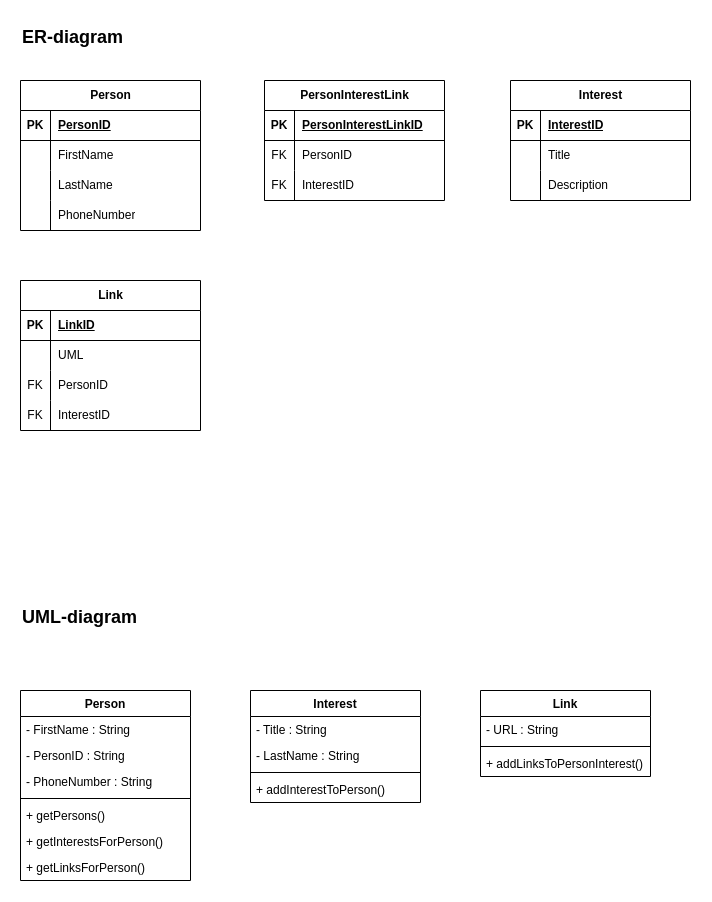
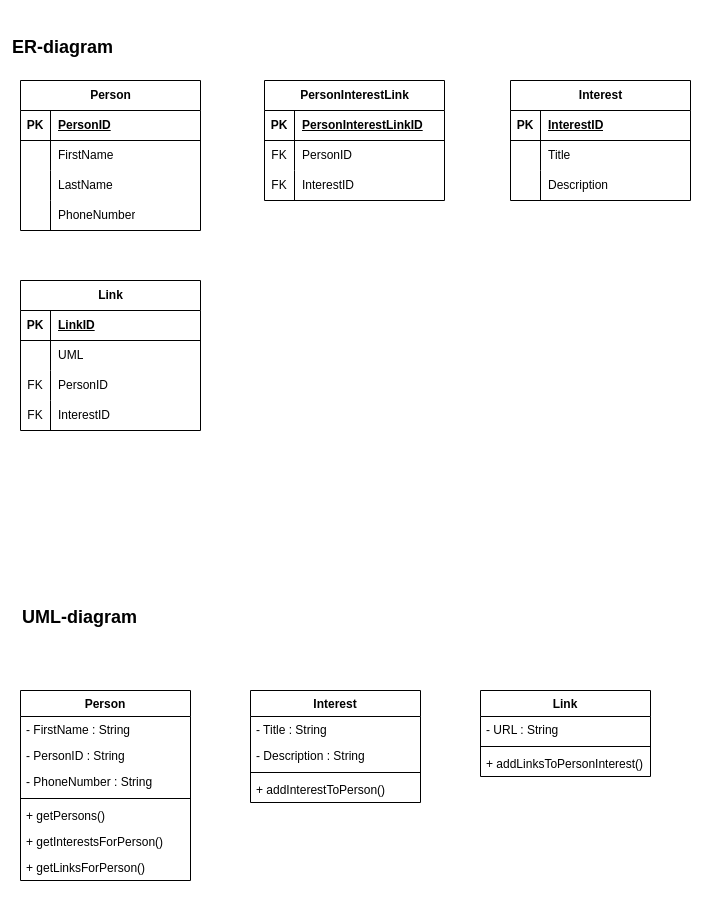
  <mxCell id="0" />
  <mxCell id="1" parent="0" />
  <mxCell id="2" value="Person" style="shape=table;startSize=30;container=1;collapsible=1;childLayout=tableLayout;fixedRows=1;rowLines=0;fontStyle=1;align=center;resizeLast=1;html=1;" vertex="1" parent="1"><mxGeometry x="20" y="80" width="180" height="150" as="geometry" /></mxCell>
  <mxCell id="3" value="" style="shape=tableRow;horizontal=0;startSize=0;swimlaneHead=0;swimlaneBody=0;fillColor=none;collapsible=0;dropTarget=0;points=[[0,0.5],[1,0.5]];portConstraint=eastwest;top=0;left=0;right=0;bottom=1;" vertex="1" parent="2"><mxGeometry y="30" width="180" height="30" as="geometry" /></mxCell>
  <mxCell id="4" value="PK" style="shape=partialRectangle;connectable=0;fillColor=none;top=0;left=0;bottom=0;right=0;fontStyle=1;overflow=hidden;whiteSpace=wrap;html=1;" vertex="1" parent="3"><mxGeometry width="30" height="30" as="geometry"><mxRectangle width="30" height="30" as="alternateBounds" /></mxGeometry></mxCell>
  <mxCell id="5" value="PersonID" style="shape=partialRectangle;connectable=0;fillColor=none;top=0;left=0;bottom=0;right=0;align=left;spacingLeft=6;fontStyle=5;overflow=hidden;whiteSpace=wrap;html=1;" vertex="1" parent="3"><mxGeometry x="30" width="150" height="30" as="geometry"><mxRectangle width="150" height="30" as="alternateBounds" /></mxGeometry></mxCell>
  <mxCell id="6" value="" style="shape=tableRow;horizontal=0;startSize=0;swimlaneHead=0;swimlaneBody=0;fillColor=none;collapsible=0;dropTarget=0;points=[[0,0.5],[1,0.5]];portConstraint=eastwest;top=0;left=0;right=0;bottom=0;" vertex="1" parent="2"><mxGeometry y="60" width="180" height="30" as="geometry" /></mxCell>
  <mxCell id="7" value="" style="shape=partialRectangle;connectable=0;fillColor=none;top=0;left=0;bottom=0;right=0;editable=1;overflow=hidden;whiteSpace=wrap;html=1;" vertex="1" parent="6"><mxGeometry width="30" height="30" as="geometry"><mxRectangle width="30" height="30" as="alternateBounds" /></mxGeometry></mxCell>
  <mxCell id="8" value="FirstName" style="shape=partialRectangle;connectable=0;fillColor=none;top=0;left=0;bottom=0;right=0;align=left;spacingLeft=6;overflow=hidden;whiteSpace=wrap;html=1;" vertex="1" parent="6"><mxGeometry x="30" width="150" height="30" as="geometry"><mxRectangle width="150" height="30" as="alternateBounds" /></mxGeometry></mxCell>
  <mxCell id="9" value="" style="shape=tableRow;horizontal=0;startSize=0;swimlaneHead=0;swimlaneBody=0;fillColor=none;collapsible=0;dropTarget=0;points=[[0,0.5],[1,0.5]];portConstraint=eastwest;top=0;left=0;right=0;bottom=0;" vertex="1" parent="2"><mxGeometry y="90" width="180" height="30" as="geometry" /></mxCell>
  <mxCell id="10" value="" style="shape=partialRectangle;connectable=0;fillColor=none;top=0;left=0;bottom=0;right=0;editable=1;overflow=hidden;whiteSpace=wrap;html=1;" vertex="1" parent="9"><mxGeometry width="30" height="30" as="geometry"><mxRectangle width="30" height="30" as="alternateBounds" /></mxGeometry></mxCell>
  <mxCell id="11" value="LastName" style="shape=partialRectangle;connectable=0;fillColor=none;top=0;left=0;bottom=0;right=0;align=left;spacingLeft=6;overflow=hidden;whiteSpace=wrap;html=1;" vertex="1" parent="9"><mxGeometry x="30" width="150" height="30" as="geometry"><mxRectangle width="150" height="30" as="alternateBounds" /></mxGeometry></mxCell>
  <mxCell id="12" value="" style="shape=tableRow;horizontal=0;startSize=0;swimlaneHead=0;swimlaneBody=0;fillColor=none;collapsible=0;dropTarget=0;points=[[0,0.5],[1,0.5]];portConstraint=eastwest;top=0;left=0;right=0;bottom=0;" vertex="1" parent="2"><mxGeometry y="120" width="180" height="30" as="geometry" /></mxCell>
  <mxCell id="13" value="" style="shape=partialRectangle;connectable=0;fillColor=none;top=0;left=0;bottom=0;right=0;editable=1;overflow=hidden;whiteSpace=wrap;html=1;" vertex="1" parent="12"><mxGeometry width="30" height="30" as="geometry"><mxRectangle width="30" height="30" as="alternateBounds" /></mxGeometry></mxCell>
  <mxCell id="14" value="PhoneNumber" style="shape=partialRectangle;connectable=0;fillColor=none;top=0;left=0;bottom=0;right=0;align=left;spacingLeft=6;overflow=hidden;whiteSpace=wrap;html=1;" vertex="1" parent="12"><mxGeometry x="30" width="150" height="30" as="geometry"><mxRectangle width="150" height="30" as="alternateBounds" /></mxGeometry></mxCell>
  <mxCell id="15" value="PersonInterestLink" style="shape=table;startSize=30;container=1;collapsible=1;childLayout=tableLayout;fixedRows=1;rowLines=0;fontStyle=1;align=center;resizeLast=1;html=1;" vertex="1" parent="1"><mxGeometry x="264" y="80" width="180" height="120" as="geometry" /></mxCell>
  <mxCell id="16" value="" style="shape=tableRow;horizontal=0;startSize=0;swimlaneHead=0;swimlaneBody=0;fillColor=none;collapsible=0;dropTarget=0;points=[[0,0.5],[1,0.5]];portConstraint=eastwest;top=0;left=0;right=0;bottom=1;" vertex="1" parent="15"><mxGeometry y="30" width="180" height="30" as="geometry" /></mxCell>
  <mxCell id="17" value="PK" style="shape=partialRectangle;connectable=0;fillColor=none;top=0;left=0;bottom=0;right=0;fontStyle=1;overflow=hidden;whiteSpace=wrap;html=1;" vertex="1" parent="16"><mxGeometry width="30" height="30" as="geometry"><mxRectangle width="30" height="30" as="alternateBounds" /></mxGeometry></mxCell>
  <mxCell id="18" value="PersonInterestLinkID" style="shape=partialRectangle;connectable=0;fillColor=none;top=0;left=0;bottom=0;right=0;align=left;spacingLeft=6;fontStyle=5;overflow=hidden;whiteSpace=wrap;html=1;" vertex="1" parent="16"><mxGeometry x="30" width="150" height="30" as="geometry"><mxRectangle width="150" height="30" as="alternateBounds" /></mxGeometry></mxCell>
  <mxCell id="19" value="" style="shape=tableRow;horizontal=0;startSize=0;swimlaneHead=0;swimlaneBody=0;fillColor=none;collapsible=0;dropTarget=0;points=[[0,0.5],[1,0.5]];portConstraint=eastwest;top=0;left=0;right=0;bottom=0;" vertex="1" parent="15"><mxGeometry y="60" width="180" height="30" as="geometry" /></mxCell>
  <mxCell id="20" value="FK" style="shape=partialRectangle;connectable=0;fillColor=none;top=0;left=0;bottom=0;right=0;editable=1;overflow=hidden;whiteSpace=wrap;html=1;" vertex="1" parent="19"><mxGeometry width="30" height="30" as="geometry"><mxRectangle width="30" height="30" as="alternateBounds" /></mxGeometry></mxCell>
  <mxCell id="21" value="PersonID" style="shape=partialRectangle;connectable=0;fillColor=none;top=0;left=0;bottom=0;right=0;align=left;spacingLeft=6;overflow=hidden;whiteSpace=wrap;html=1;" vertex="1" parent="19"><mxGeometry x="30" width="150" height="30" as="geometry"><mxRectangle width="150" height="30" as="alternateBounds" /></mxGeometry></mxCell>
  <mxCell id="22" value="" style="shape=tableRow;horizontal=0;startSize=0;swimlaneHead=0;swimlaneBody=0;fillColor=none;collapsible=0;dropTarget=0;points=[[0,0.5],[1,0.5]];portConstraint=eastwest;top=0;left=0;right=0;bottom=0;" vertex="1" parent="15"><mxGeometry y="90" width="180" height="30" as="geometry" /></mxCell>
  <mxCell id="23" value="FK" style="shape=partialRectangle;connectable=0;fillColor=none;top=0;left=0;bottom=0;right=0;editable=1;overflow=hidden;whiteSpace=wrap;html=1;" vertex="1" parent="22"><mxGeometry width="30" height="30" as="geometry"><mxRectangle width="30" height="30" as="alternateBounds" /></mxGeometry></mxCell>
  <mxCell id="24" value="InterestID" style="shape=partialRectangle;connectable=0;fillColor=none;top=0;left=0;bottom=0;right=0;align=left;spacingLeft=6;overflow=hidden;whiteSpace=wrap;html=1;" vertex="1" parent="22"><mxGeometry x="30" width="150" height="30" as="geometry"><mxRectangle width="150" height="30" as="alternateBounds" /></mxGeometry></mxCell>
  <mxCell id="25" value="Interest" style="shape=table;startSize=30;container=1;collapsible=1;childLayout=tableLayout;fixedRows=1;rowLines=0;fontStyle=1;align=center;resizeLast=1;html=1;" vertex="1" parent="1"><mxGeometry x="510" y="80" width="180" height="120" as="geometry" /></mxCell>
  <mxCell id="26" value="" style="shape=tableRow;horizontal=0;startSize=0;swimlaneHead=0;swimlaneBody=0;fillColor=none;collapsible=0;dropTarget=0;points=[[0,0.5],[1,0.5]];portConstraint=eastwest;top=0;left=0;right=0;bottom=1;" vertex="1" parent="25"><mxGeometry y="30" width="180" height="30" as="geometry" /></mxCell>
  <mxCell id="27" value="PK" style="shape=partialRectangle;connectable=0;fillColor=none;top=0;left=0;bottom=0;right=0;fontStyle=1;overflow=hidden;whiteSpace=wrap;html=1;" vertex="1" parent="26"><mxGeometry width="30" height="30" as="geometry"><mxRectangle width="30" height="30" as="alternateBounds" /></mxGeometry></mxCell>
  <mxCell id="28" value="InterestID" style="shape=partialRectangle;connectable=0;fillColor=none;top=0;left=0;bottom=0;right=0;align=left;spacingLeft=6;fontStyle=5;overflow=hidden;whiteSpace=wrap;html=1;" vertex="1" parent="26"><mxGeometry x="30" width="150" height="30" as="geometry"><mxRectangle width="150" height="30" as="alternateBounds" /></mxGeometry></mxCell>
  <mxCell id="29" value="" style="shape=tableRow;horizontal=0;startSize=0;swimlaneHead=0;swimlaneBody=0;fillColor=none;collapsible=0;dropTarget=0;points=[[0,0.5],[1,0.5]];portConstraint=eastwest;top=0;left=0;right=0;bottom=0;" vertex="1" parent="25"><mxGeometry y="60" width="180" height="30" as="geometry" /></mxCell>
  <mxCell id="30" value="" style="shape=partialRectangle;connectable=0;fillColor=none;top=0;left=0;bottom=0;right=0;editable=1;overflow=hidden;whiteSpace=wrap;html=1;" vertex="1" parent="29"><mxGeometry width="30" height="30" as="geometry"><mxRectangle width="30" height="30" as="alternateBounds" /></mxGeometry></mxCell>
  <mxCell id="31" value="Title" style="shape=partialRectangle;connectable=0;fillColor=none;top=0;left=0;bottom=0;right=0;align=left;spacingLeft=6;overflow=hidden;whiteSpace=wrap;html=1;" vertex="1" parent="29"><mxGeometry x="30" width="150" height="30" as="geometry"><mxRectangle width="150" height="30" as="alternateBounds" /></mxGeometry></mxCell>
  <mxCell id="32" value="" style="shape=tableRow;horizontal=0;startSize=0;swimlaneHead=0;swimlaneBody=0;fillColor=none;collapsible=0;dropTarget=0;points=[[0,0.5],[1,0.5]];portConstraint=eastwest;top=0;left=0;right=0;bottom=0;" vertex="1" parent="25"><mxGeometry y="90" width="180" height="30" as="geometry" /></mxCell>
  <mxCell id="33" value="" style="shape=partialRectangle;connectable=0;fillColor=none;top=0;left=0;bottom=0;right=0;editable=1;overflow=hidden;whiteSpace=wrap;html=1;" vertex="1" parent="32"><mxGeometry width="30" height="30" as="geometry"><mxRectangle width="30" height="30" as="alternateBounds" /></mxGeometry></mxCell>
  <mxCell id="34" value="Description" style="shape=partialRectangle;connectable=0;fillColor=none;top=0;left=0;bottom=0;right=0;align=left;spacingLeft=6;overflow=hidden;whiteSpace=wrap;html=1;" vertex="1" parent="32"><mxGeometry x="30" width="150" height="30" as="geometry"><mxRectangle width="150" height="30" as="alternateBounds" /></mxGeometry></mxCell>
  <mxCell id="35" value="Link" style="shape=table;startSize=30;container=1;collapsible=1;childLayout=tableLayout;fixedRows=1;rowLines=0;fontStyle=1;align=center;resizeLast=1;html=1;" vertex="1" parent="1"><mxGeometry x="20" y="280" width="180" height="150" as="geometry" /></mxCell>
  <mxCell id="36" value="" style="shape=tableRow;horizontal=0;startSize=0;swimlaneHead=0;swimlaneBody=0;fillColor=none;collapsible=0;dropTarget=0;points=[[0,0.5],[1,0.5]];portConstraint=eastwest;top=0;left=0;right=0;bottom=1;" vertex="1" parent="35"><mxGeometry y="30" width="180" height="30" as="geometry" /></mxCell>
  <mxCell id="37" value="PK" style="shape=partialRectangle;connectable=0;fillColor=none;top=0;left=0;bottom=0;right=0;fontStyle=1;overflow=hidden;whiteSpace=wrap;html=1;" vertex="1" parent="36"><mxGeometry width="30" height="30" as="geometry"><mxRectangle width="30" height="30" as="alternateBounds" /></mxGeometry></mxCell>
  <mxCell id="38" value="LinkID" style="shape=partialRectangle;connectable=0;fillColor=none;top=0;left=0;bottom=0;right=0;align=left;spacingLeft=6;fontStyle=5;overflow=hidden;whiteSpace=wrap;html=1;" vertex="1" parent="36"><mxGeometry x="30" width="150" height="30" as="geometry"><mxRectangle width="150" height="30" as="alternateBounds" /></mxGeometry></mxCell>
  <mxCell id="39" value="" style="shape=tableRow;horizontal=0;startSize=0;swimlaneHead=0;swimlaneBody=0;fillColor=none;collapsible=0;dropTarget=0;points=[[0,0.5],[1,0.5]];portConstraint=eastwest;top=0;left=0;right=0;bottom=0;" vertex="1" parent="35"><mxGeometry y="60" width="180" height="30" as="geometry" /></mxCell>
  <mxCell id="40" value="" style="shape=partialRectangle;connectable=0;fillColor=none;top=0;left=0;bottom=0;right=0;editable=1;overflow=hidden;whiteSpace=wrap;html=1;" vertex="1" parent="39"><mxGeometry width="30" height="30" as="geometry"><mxRectangle width="30" height="30" as="alternateBounds" /></mxGeometry></mxCell>
  <mxCell id="41" value="UML" style="shape=partialRectangle;connectable=0;fillColor=none;top=0;left=0;bottom=0;right=0;align=left;spacingLeft=6;overflow=hidden;whiteSpace=wrap;html=1;" vertex="1" parent="39"><mxGeometry x="30" width="150" height="30" as="geometry"><mxRectangle width="150" height="30" as="alternateBounds" /></mxGeometry></mxCell>
  <mxCell id="42" value="" style="shape=tableRow;horizontal=0;startSize=0;swimlaneHead=0;swimlaneBody=0;fillColor=none;collapsible=0;dropTarget=0;points=[[0,0.5],[1,0.5]];portConstraint=eastwest;top=0;left=0;right=0;bottom=0;" vertex="1" parent="35"><mxGeometry y="90" width="180" height="30" as="geometry" /></mxCell>
  <mxCell id="43" value="FK" style="shape=partialRectangle;connectable=0;fillColor=none;top=0;left=0;bottom=0;right=0;editable=1;overflow=hidden;whiteSpace=wrap;html=1;" vertex="1" parent="42"><mxGeometry width="30" height="30" as="geometry"><mxRectangle width="30" height="30" as="alternateBounds" /></mxGeometry></mxCell>
  <mxCell id="44" value="PersonID" style="shape=partialRectangle;connectable=0;fillColor=none;top=0;left=0;bottom=0;right=0;align=left;spacingLeft=6;overflow=hidden;whiteSpace=wrap;html=1;" vertex="1" parent="42"><mxGeometry x="30" width="150" height="30" as="geometry"><mxRectangle width="150" height="30" as="alternateBounds" /></mxGeometry></mxCell>
  <mxCell id="45" value="" style="shape=tableRow;horizontal=0;startSize=0;swimlaneHead=0;swimlaneBody=0;fillColor=none;collapsible=0;dropTarget=0;points=[[0,0.5],[1,0.5]];portConstraint=eastwest;top=0;left=0;right=0;bottom=0;" vertex="1" parent="35"><mxGeometry y="120" width="180" height="30" as="geometry" /></mxCell>
  <mxCell id="46" value="FK" style="shape=partialRectangle;connectable=0;fillColor=none;top=0;left=0;bottom=0;right=0;editable=1;overflow=hidden;whiteSpace=wrap;html=1;" vertex="1" parent="45"><mxGeometry width="30" height="30" as="geometry"><mxRectangle width="30" height="30" as="alternateBounds" /></mxGeometry></mxCell>
  <mxCell id="47" value="InterestID" style="shape=partialRectangle;connectable=0;fillColor=none;top=0;left=0;bottom=0;right=0;align=left;spacingLeft=6;overflow=hidden;whiteSpace=wrap;html=1;" vertex="1" parent="45"><mxGeometry x="30" width="150" height="30" as="geometry"><mxRectangle width="150" height="30" as="alternateBounds" /></mxGeometry></mxCell>
- <mxCell id="48" value="&lt;h1&gt;&lt;font style=&quot;font-size: 18px;&quot;&gt;ER-diagram&amp;nbsp;&lt;/font&gt;&lt;/h1&gt;" style="text;html=1;strokeColor=none;fillColor=none;align=left;verticalAlign=middle;whiteSpace=wrap;rounded=0;" vertex="1" parent="1"><mxGeometry x="20" y="20" width="160" height="30" as="geometry" /></mxCell>
+ <mxCell id="48" value="&lt;h1&gt;&lt;font style=&quot;font-size: 18px;&quot;&gt;ER-diagram&amp;nbsp;&lt;/font&gt;&lt;/h1&gt;" style="text;html=1;strokeColor=none;fillColor=none;align=left;verticalAlign=middle;whiteSpace=wrap;rounded=0;" vertex="1" parent="1"><mxGeometry x="10" y="30" width="160" height="30" as="geometry" /></mxCell>
  <mxCell id="49" value="Person" style="swimlane;fontStyle=1;align=center;verticalAlign=top;childLayout=stackLayout;horizontal=1;startSize=26;horizontalStack=0;resizeParent=1;resizeParentMax=0;resizeLast=0;collapsible=1;marginBottom=0;whiteSpace=wrap;html=1;" vertex="1" parent="1"><mxGeometry x="20" y="690" width="170" height="190" as="geometry" /></mxCell>
  <mxCell id="50" value="- FirstName : String" style="text;strokeColor=none;fillColor=none;align=left;verticalAlign=top;spacingLeft=4;spacingRight=4;overflow=hidden;rotatable=0;points=[[0,0.5],[1,0.5]];portConstraint=eastwest;whiteSpace=wrap;html=1;" vertex="1" parent="49"><mxGeometry y="26" width="170" height="26" as="geometry" /></mxCell>
  <mxCell id="51" value="- PersonID : String" style="text;strokeColor=none;fillColor=none;align=left;verticalAlign=top;spacingLeft=4;spacingRight=4;overflow=hidden;rotatable=0;points=[[0,0.5],[1,0.5]];portConstraint=eastwest;whiteSpace=wrap;html=1;" vertex="1" parent="49"><mxGeometry y="52" width="170" height="26" as="geometry" /></mxCell>
  <mxCell id="52" value="- PhoneNumber : String" style="text;strokeColor=none;fillColor=none;align=left;verticalAlign=top;spacingLeft=4;spacingRight=4;overflow=hidden;rotatable=0;points=[[0,0.5],[1,0.5]];portConstraint=eastwest;whiteSpace=wrap;html=1;" vertex="1" parent="49"><mxGeometry y="78" width="170" height="26" as="geometry" /></mxCell>
  <mxCell id="53" value="" style="line;strokeWidth=1;fillColor=none;align=left;verticalAlign=middle;spacingTop=-1;spacingLeft=3;spacingRight=3;rotatable=0;labelPosition=right;points=[];portConstraint=eastwest;strokeColor=inherit;" vertex="1" parent="49"><mxGeometry y="104" width="170" height="8" as="geometry" /></mxCell>
  <mxCell id="54" value="+ getPersons()" style="text;strokeColor=none;fillColor=none;align=left;verticalAlign=top;spacingLeft=4;spacingRight=4;overflow=hidden;rotatable=0;points=[[0,0.5],[1,0.5]];portConstraint=eastwest;whiteSpace=wrap;html=1;" vertex="1" parent="49"><mxGeometry y="112" width="170" height="26" as="geometry" /></mxCell>
  <mxCell id="55" value="+ getInterestsForPerson()" style="text;strokeColor=none;fillColor=none;align=left;verticalAlign=top;spacingLeft=4;spacingRight=4;overflow=hidden;rotatable=0;points=[[0,0.5],[1,0.5]];portConstraint=eastwest;whiteSpace=wrap;html=1;" vertex="1" parent="49"><mxGeometry y="138" width="170" height="26" as="geometry" /></mxCell>
  <mxCell id="56" value="+ getLinksForPerson()" style="text;strokeColor=none;fillColor=none;align=left;verticalAlign=top;spacingLeft=4;spacingRight=4;overflow=hidden;rotatable=0;points=[[0,0.5],[1,0.5]];portConstraint=eastwest;whiteSpace=wrap;html=1;" vertex="1" parent="49"><mxGeometry y="164" width="170" height="26" as="geometry" /></mxCell>
  <mxCell id="57" value="Interest" style="swimlane;fontStyle=1;align=center;verticalAlign=top;childLayout=stackLayout;horizontal=1;startSize=26;horizontalStack=0;resizeParent=1;resizeParentMax=0;resizeLast=0;collapsible=1;marginBottom=0;whiteSpace=wrap;html=1;" vertex="1" parent="1"><mxGeometry x="250" y="690" width="170" height="112" as="geometry" /></mxCell>
  <mxCell id="58" value="- Title&amp;nbsp;: String" style="text;strokeColor=none;fillColor=none;align=left;verticalAlign=top;spacingLeft=4;spacingRight=4;overflow=hidden;rotatable=0;points=[[0,0.5],[1,0.5]];portConstraint=eastwest;whiteSpace=wrap;html=1;" vertex="1" parent="57"><mxGeometry y="26" width="170" height="26" as="geometry" /></mxCell>
- <mxCell id="59" value="- LastName&amp;nbsp;: String" style="text;strokeColor=none;fillColor=none;align=left;verticalAlign=top;spacingLeft=4;spacingRight=4;overflow=hidden;rotatable=0;points=[[0,0.5],[1,0.5]];portConstraint=eastwest;whiteSpace=wrap;html=1;" vertex="1" parent="57"><mxGeometry y="52" width="170" height="26" as="geometry" /></mxCell>
+ <mxCell id="59" value="- Description&amp;nbsp;: String" style="text;strokeColor=none;fillColor=none;align=left;verticalAlign=top;spacingLeft=4;spacingRight=4;overflow=hidden;rotatable=0;points=[[0,0.5],[1,0.5]];portConstraint=eastwest;whiteSpace=wrap;html=1;" vertex="1" parent="57"><mxGeometry y="52" width="170" height="26" as="geometry" /></mxCell>
  <mxCell id="60" value="" style="line;strokeWidth=1;fillColor=none;align=left;verticalAlign=middle;spacingTop=-1;spacingLeft=3;spacingRight=3;rotatable=0;labelPosition=right;points=[];portConstraint=eastwest;strokeColor=inherit;" vertex="1" parent="57"><mxGeometry y="78" width="170" height="8" as="geometry" /></mxCell>
  <mxCell id="61" value="+&amp;nbsp;addInterestToPerson()" style="text;strokeColor=none;fillColor=none;align=left;verticalAlign=top;spacingLeft=4;spacingRight=4;overflow=hidden;rotatable=0;points=[[0,0.5],[1,0.5]];portConstraint=eastwest;whiteSpace=wrap;html=1;" vertex="1" parent="57"><mxGeometry y="86" width="170" height="26" as="geometry" /></mxCell>
  <mxCell id="62" value="Link" style="swimlane;fontStyle=1;align=center;verticalAlign=top;childLayout=stackLayout;horizontal=1;startSize=26;horizontalStack=0;resizeParent=1;resizeParentMax=0;resizeLast=0;collapsible=1;marginBottom=0;whiteSpace=wrap;html=1;" vertex="1" parent="1"><mxGeometry x="480" y="690" width="170" height="86" as="geometry" /></mxCell>
  <mxCell id="63" value="-&amp;nbsp;URL : String" style="text;strokeColor=none;fillColor=none;align=left;verticalAlign=top;spacingLeft=4;spacingRight=4;overflow=hidden;rotatable=0;points=[[0,0.5],[1,0.5]];portConstraint=eastwest;whiteSpace=wrap;html=1;" vertex="1" parent="62"><mxGeometry y="26" width="170" height="26" as="geometry" /></mxCell>
  <mxCell id="64" value="" style="line;strokeWidth=1;fillColor=none;align=left;verticalAlign=middle;spacingTop=-1;spacingLeft=3;spacingRight=3;rotatable=0;labelPosition=right;points=[];portConstraint=eastwest;strokeColor=inherit;" vertex="1" parent="62"><mxGeometry y="52" width="170" height="8" as="geometry" /></mxCell>
  <mxCell id="65" value="+&amp;nbsp;addLinksToPersonInterest()" style="text;strokeColor=none;fillColor=none;align=left;verticalAlign=top;spacingLeft=4;spacingRight=4;overflow=hidden;rotatable=0;points=[[0,0.5],[1,0.5]];portConstraint=eastwest;whiteSpace=wrap;html=1;" vertex="1" parent="62"><mxGeometry y="60" width="170" height="26" as="geometry" /></mxCell>
  <mxCell id="66" value="&lt;h1&gt;&lt;font style=&quot;font-size: 18px;&quot;&gt;UML-diagram&amp;nbsp;&lt;/font&gt;&lt;/h1&gt;" style="text;html=1;strokeColor=none;fillColor=none;align=left;verticalAlign=middle;whiteSpace=wrap;rounded=0;" vertex="1" parent="1"><mxGeometry x="20" y="600" width="160" height="30" as="geometry" /></mxCell>
